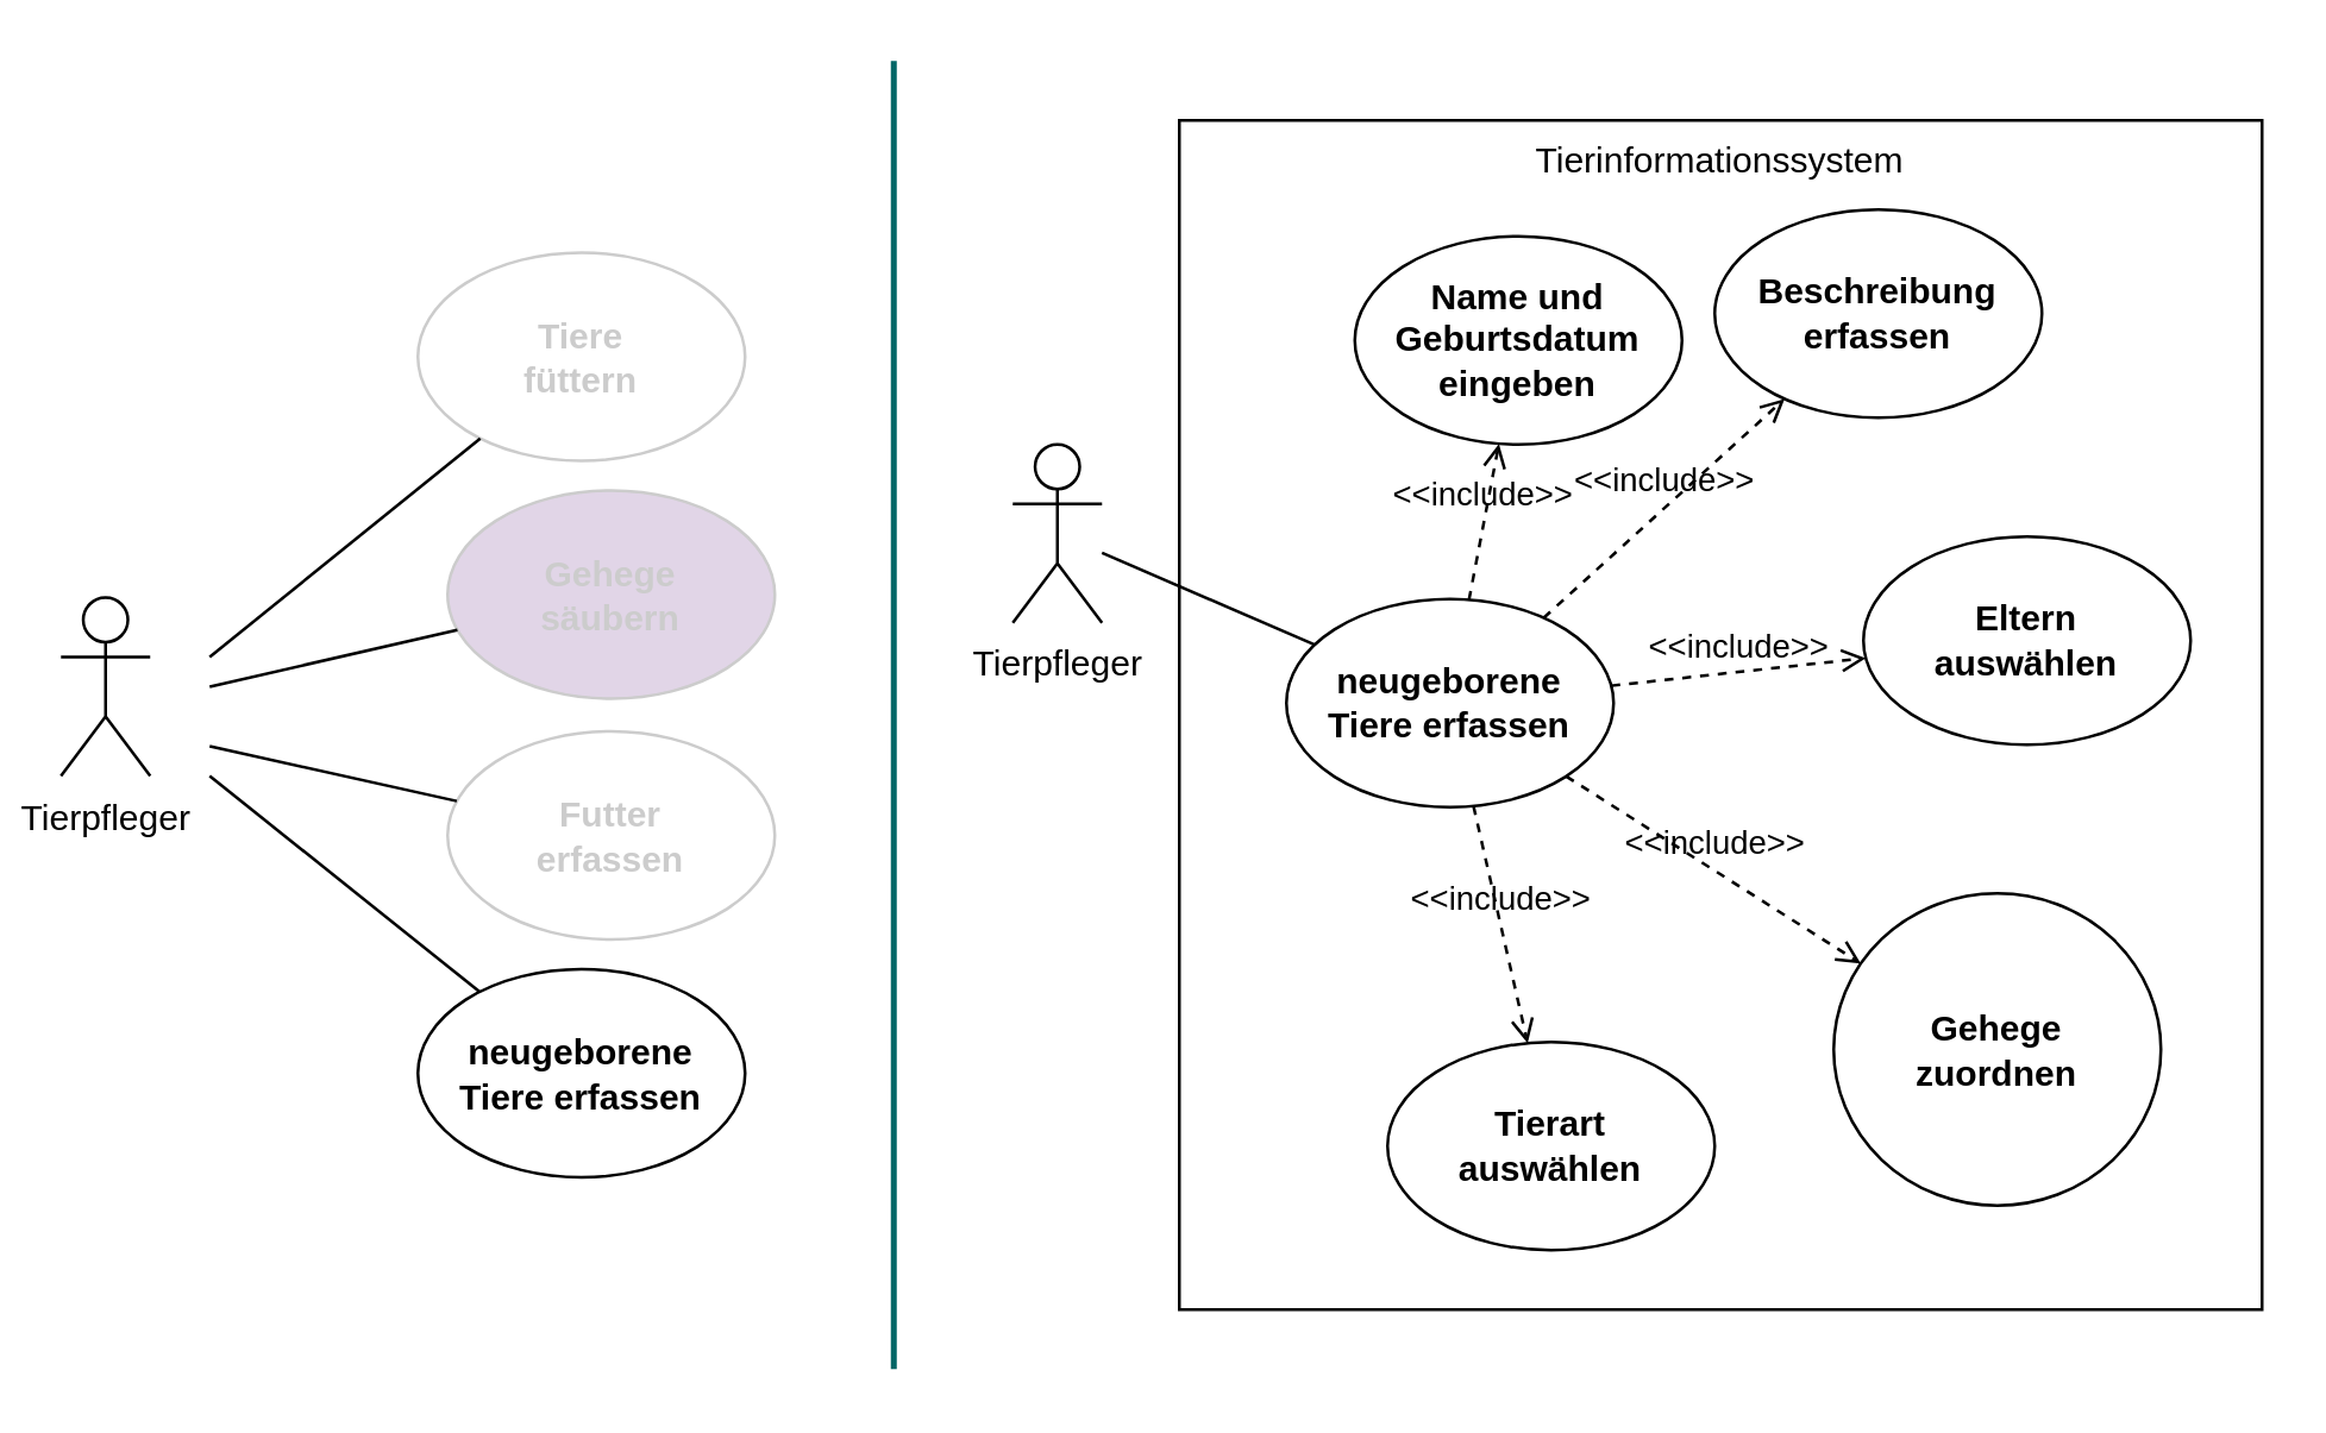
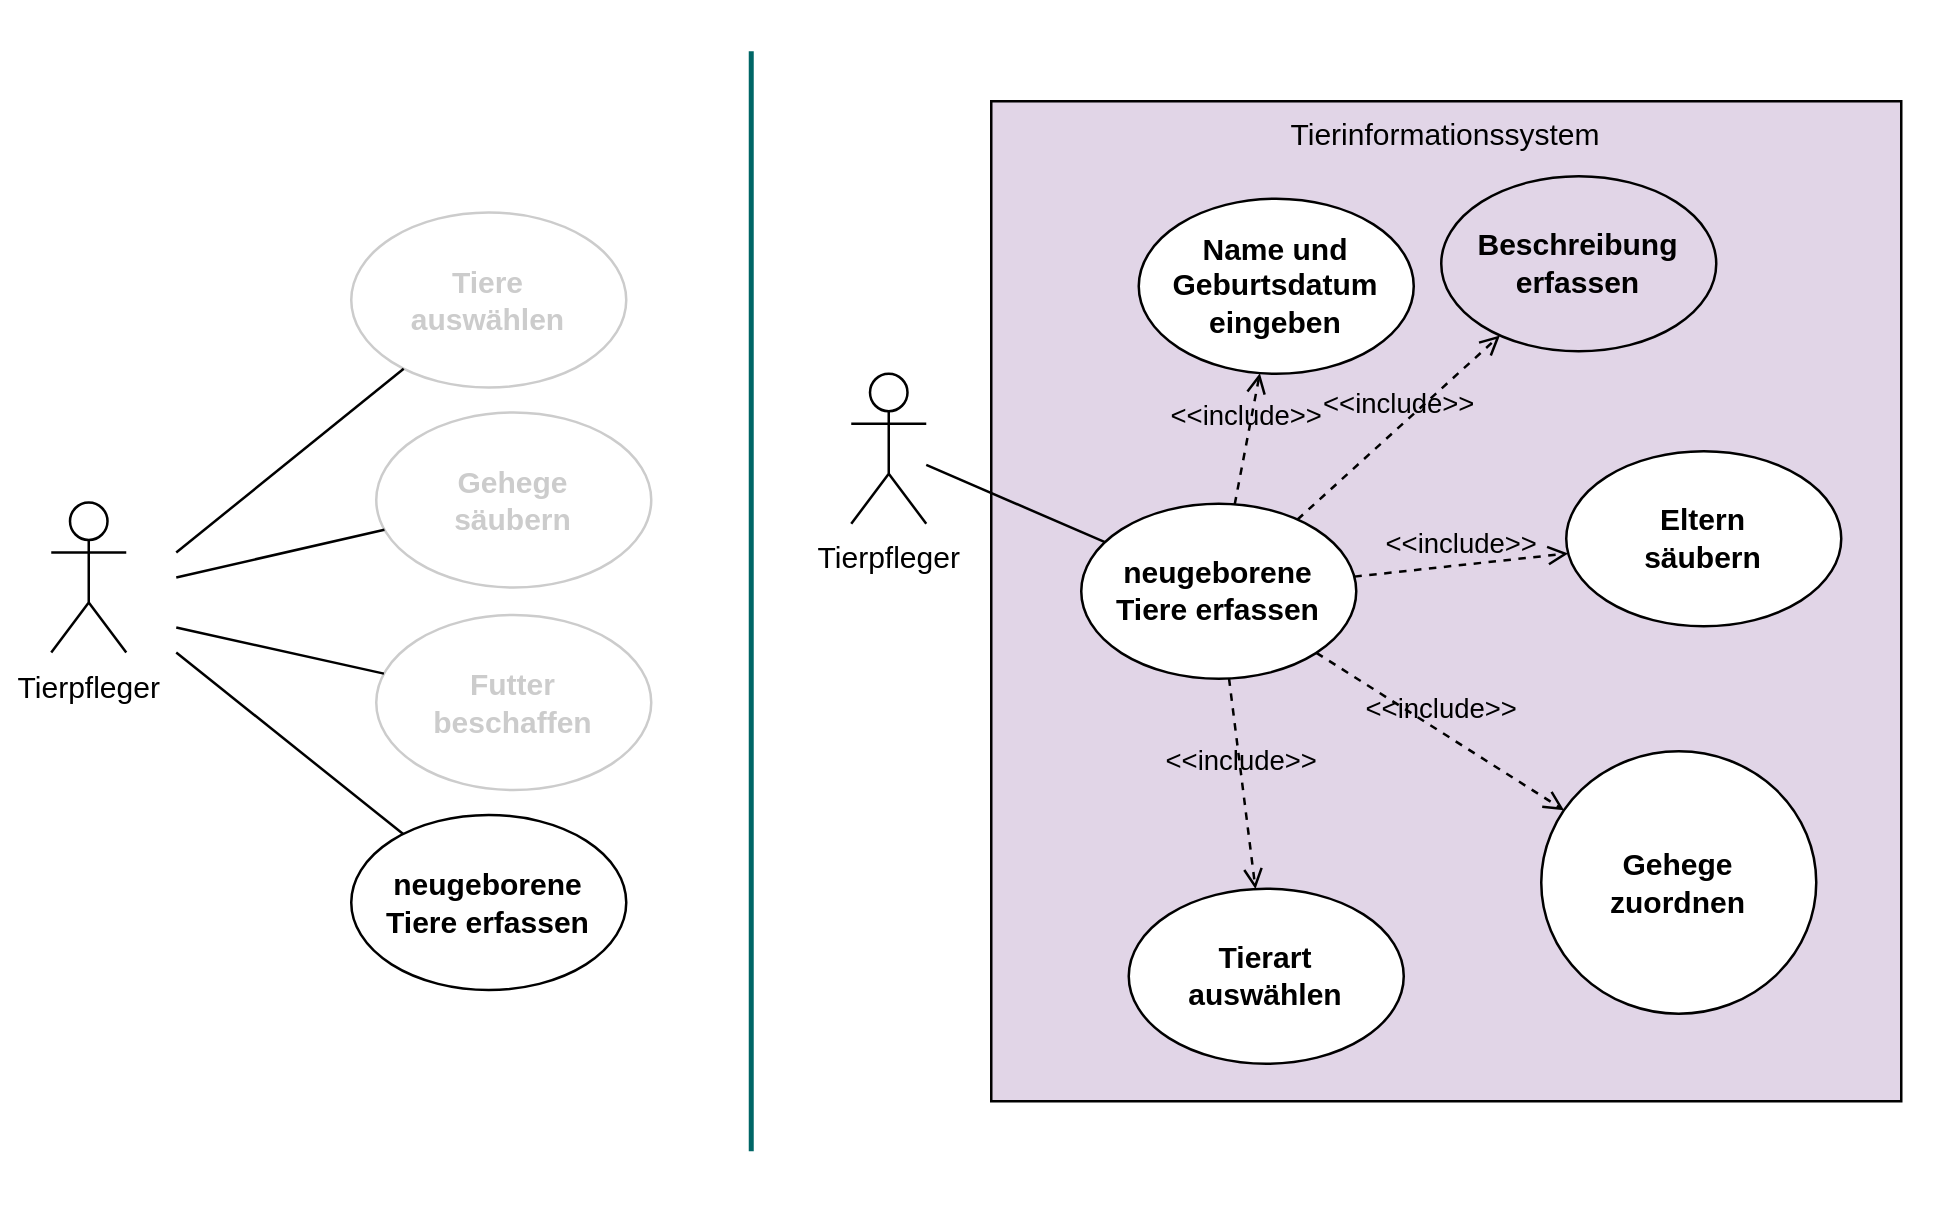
  <mxCell id="0" />
  <mxCell id="1" parent="0" />
- <mxCell id="2" value="&lt;span&gt;&lt;span dir=&quot;ltr&quot; class=&quot;ui-provider a b c d e f g h i j k l m n o p q r s t u v w x y z ab ac ae af ag ah ai aj ak&quot;&gt;Tierinformationssystem&lt;/span&gt;&lt;/span&gt;" style="rounded=0;whiteSpace=wrap;html=1;verticalAlign=top;" vertex="1" parent="1"><mxGeometry x="396" y="40" width="364" height="400" as="geometry" /></mxCell>
+ <mxCell id="2" value="&lt;span&gt;&lt;span dir=&quot;ltr&quot; class=&quot;ui-provider a b c d e f g h i j k l m n o p q r s t u v w x y z ab ac ae af ag ah ai aj ak&quot;&gt;Tierinformationssystem&lt;/span&gt;&lt;/span&gt;" style="rounded=0;whiteSpace=wrap;html=1;verticalAlign=top;fillColor=#e1d5e7;" vertex="1" parent="1"><mxGeometry x="396" y="40" width="364" height="400" as="geometry" /></mxCell>
  <mxCell id="3" value="neugeborene&lt;br&gt; Tiere erfassen" style="ellipse;whiteSpace=wrap;html=1;fontStyle=1" vertex="1" parent="1"><mxGeometry x="140" y="325.5" width="110" height="70" as="geometry" /></mxCell>
- <mxCell id="4" value="Futter&lt;br&gt;erfassen" style="ellipse;whiteSpace=wrap;html=1;fontStyle=1;shadow=0;strokeColor=#CCCCCC;fontColor=#CCCCCC;" vertex="1" parent="1"><mxGeometry x="150" y="245.5" width="110" height="70" as="geometry" /></mxCell>
- <mxCell id="5" value="Gehege&lt;br&gt;säubern" style="ellipse;whiteSpace=wrap;html=1;fontStyle=1;shadow=0;strokeColor=#CCCCCC;fontColor=#CCCCCC;fillColor=#e1d5e7;" vertex="1" parent="1"><mxGeometry x="150" y="164.5" width="110" height="70" as="geometry" /></mxCell>
- <mxCell id="6" value="Tiere &lt;br&gt;füttern" style="ellipse;whiteSpace=wrap;html=1;fontStyle=1;shadow=0;strokeColor=#CCCCCC;fontColor=#CCCCCC;" vertex="1" parent="1"><mxGeometry x="140" y="84.5" width="110" height="70" as="geometry" /></mxCell>
+ <mxCell id="4" value="Futter&lt;br&gt;beschaffen" style="ellipse;whiteSpace=wrap;html=1;fontStyle=1;shadow=0;strokeColor=#CCCCCC;fontColor=#CCCCCC;" vertex="1" parent="1"><mxGeometry x="150" y="245.5" width="110" height="70" as="geometry" /></mxCell>
+ <mxCell id="5" value="Gehege&lt;br&gt;säubern" style="ellipse;whiteSpace=wrap;html=1;fontStyle=1;shadow=0;strokeColor=#CCCCCC;fontColor=#CCCCCC;" vertex="1" parent="1"><mxGeometry x="150" y="164.5" width="110" height="70" as="geometry" /></mxCell>
+ <mxCell id="6" value="Tiere &lt;br&gt;auswählen" style="ellipse;whiteSpace=wrap;html=1;fontStyle=1;shadow=0;strokeColor=#CCCCCC;fontColor=#CCCCCC;" vertex="1" parent="1"><mxGeometry x="140" y="84.5" width="110" height="70" as="geometry" /></mxCell>
  <mxCell id="7" value="Tierpfleger" style="shape=umlActor;verticalLabelPosition=bottom;verticalAlign=top;html=1;outlineConnect=0;" vertex="1" parent="1"><mxGeometry x="20" y="200.5" width="30" height="60" as="geometry" /></mxCell>
  <mxCell id="8" value="" style="endArrow=none;html=1;rounded=0;" edge="1" parent="1" target="5"><mxGeometry width="50" height="50" relative="1" as="geometry"><mxPoint x="70" y="230.5" as="sourcePoint" /><mxPoint x="450" y="160.5" as="targetPoint" /></mxGeometry></mxCell>
  <mxCell id="9" value="" style="endArrow=none;html=1;rounded=0;" edge="1" parent="1" target="6"><mxGeometry width="50" height="50" relative="1" as="geometry"><mxPoint x="70" y="220.5" as="sourcePoint" /><mxPoint x="450" y="160.5" as="targetPoint" /></mxGeometry></mxCell>
  <mxCell id="10" value="" style="endArrow=none;html=1;rounded=0;" edge="1" parent="1" target="3"><mxGeometry width="50" height="50" relative="1" as="geometry"><mxPoint x="70" y="260.5" as="sourcePoint" /><mxPoint x="450" y="160.5" as="targetPoint" /></mxGeometry></mxCell>
  <mxCell id="11" value="" style="endArrow=none;html=1;rounded=0;" edge="1" parent="1" target="4"><mxGeometry width="50" height="50" relative="1" as="geometry"><mxPoint x="70" y="250.5" as="sourcePoint" /><mxPoint x="450" y="160.5" as="targetPoint" /></mxGeometry></mxCell>
  <mxCell id="12" value="" style="endArrow=none;html=1;rounded=0;strokeColor=#006666;strokeWidth=2;" edge="1" parent="1"><mxGeometry width="50" height="50" relative="1" as="geometry"><mxPoint x="300" y="460" as="sourcePoint" /><mxPoint x="300" y="20" as="targetPoint" /></mxGeometry></mxCell>
  <mxCell id="13" value="Name und&lt;br&gt;Geburtsdatum&lt;br&gt;eingeben" style="ellipse;whiteSpace=wrap;html=1;fontStyle=1" vertex="1" parent="1"><mxGeometry x="455" y="79" width="110" height="70" as="geometry" /></mxCell>
- <mxCell id="14" value="Tierart &lt;br&gt;auswählen" style="ellipse;whiteSpace=wrap;html=1;fontStyle=1" vertex="1" parent="1"><mxGeometry x="466" y="350" width="110" height="70" as="geometry" /></mxCell>
+ <mxCell id="14" value="Tierart &lt;br&gt;auswählen" style="ellipse;whiteSpace=wrap;html=1;fontStyle=1" vertex="1" parent="1"><mxGeometry x="451" y="355" width="110" height="70" as="geometry" /></mxCell>
  <mxCell id="15" value="neugeborene&lt;br&gt; Tiere erfassen" style="ellipse;whiteSpace=wrap;html=1;fontStyle=1" vertex="1" parent="1"><mxGeometry x="432" y="201" width="110" height="70" as="geometry" /></mxCell>
  <mxCell id="16" value="Tierpfleger" style="shape=umlActor;verticalLabelPosition=bottom;verticalAlign=top;html=1;outlineConnect=0;" vertex="1" parent="1"><mxGeometry x="340" y="149" width="30" height="60" as="geometry" /></mxCell>
  <mxCell id="17" value="" style="endArrow=none;html=1;rounded=0;" edge="1" parent="1" target="15" source="16"><mxGeometry width="50" height="50" relative="1" as="geometry"><mxPoint x="372" y="235" as="sourcePoint" /><mxPoint x="752" y="165" as="targetPoint" /></mxGeometry></mxCell>
- <mxCell id="18" value="Beschreibung&lt;br&gt;erfassen" style="ellipse;whiteSpace=wrap;html=1;fontStyle=1" vertex="1" parent="1"><mxGeometry x="576" y="70" width="110" height="70" as="geometry" /></mxCell>
- <mxCell id="19" value="Eltern &lt;br&gt;auswählen" style="ellipse;whiteSpace=wrap;html=1;fontStyle=1" vertex="1" parent="1"><mxGeometry x="626" y="180" width="110" height="70" as="geometry" /></mxCell>
+ <mxCell id="18" value="Beschreibung&lt;br&gt;erfassen" style="ellipse;whiteSpace=wrap;html=1;fontStyle=1;fillColor=#e1d5e7;" vertex="1" parent="1"><mxGeometry x="576" y="70" width="110" height="70" as="geometry" /></mxCell>
+ <mxCell id="19" value="Eltern &lt;br&gt;säubern" style="ellipse;whiteSpace=wrap;html=1;fontStyle=1" vertex="1" parent="1"><mxGeometry x="626" y="180" width="110" height="70" as="geometry" /></mxCell>
  <mxCell id="20" value="&amp;lt;&amp;lt;include&amp;gt;&amp;gt;" style="html=1;verticalAlign=bottom;labelBackgroundColor=none;endArrow=open;endFill=0;dashed=1;rounded=0;" edge="1" parent="1" source="15" target="18"><mxGeometry width="160" relative="1" as="geometry"><mxPoint x="532" y="331" as="sourcePoint" /><mxPoint x="692" y="331" as="targetPoint" /></mxGeometry></mxCell>
  <mxCell id="21" value="&amp;lt;&amp;lt;include&amp;gt;&amp;gt;" style="html=1;verticalAlign=bottom;labelBackgroundColor=none;endArrow=open;endFill=0;dashed=1;rounded=0;" edge="1" parent="1" source="15" target="19"><mxGeometry width="160" relative="1" as="geometry"><mxPoint x="532" y="331" as="sourcePoint" /><mxPoint x="692" y="331" as="targetPoint" /></mxGeometry></mxCell>
  <mxCell id="22" value="Gehege&lt;br&gt;zuordnen" style="ellipse;whiteSpace=wrap;html=1;fontStyle=1" vertex="1" parent="1"><mxGeometry x="616" y="300" width="110" height="105" as="geometry" /></mxCell>
  <mxCell id="23" value="&amp;lt;&amp;lt;include&amp;gt;&amp;gt;" style="html=1;verticalAlign=bottom;labelBackgroundColor=none;endArrow=open;endFill=0;dashed=1;rounded=0;" edge="1" parent="1" source="15" target="13"><mxGeometry width="160" relative="1" as="geometry"><mxPoint x="528" y="217" as="sourcePoint" /><mxPoint x="636" y="114" as="targetPoint" /></mxGeometry></mxCell>
  <mxCell id="24" value="&amp;lt;&amp;lt;include&amp;gt;&amp;gt;" style="html=1;verticalAlign=bottom;labelBackgroundColor=none;endArrow=open;endFill=0;dashed=1;rounded=0;" edge="1" parent="1" source="15" target="14"><mxGeometry width="160" relative="1" as="geometry"><mxPoint x="538" y="227" as="sourcePoint" /><mxPoint x="646" y="124" as="targetPoint" /></mxGeometry></mxCell>
  <mxCell id="25" value="&amp;lt;&amp;lt;include&amp;gt;&amp;gt;" style="html=1;verticalAlign=bottom;labelBackgroundColor=none;endArrow=open;endFill=0;dashed=1;rounded=0;" edge="1" parent="1" source="15" target="22"><mxGeometry width="160" relative="1" as="geometry"><mxPoint x="548" y="237" as="sourcePoint" /><mxPoint x="656" y="134" as="targetPoint" /></mxGeometry></mxCell>
